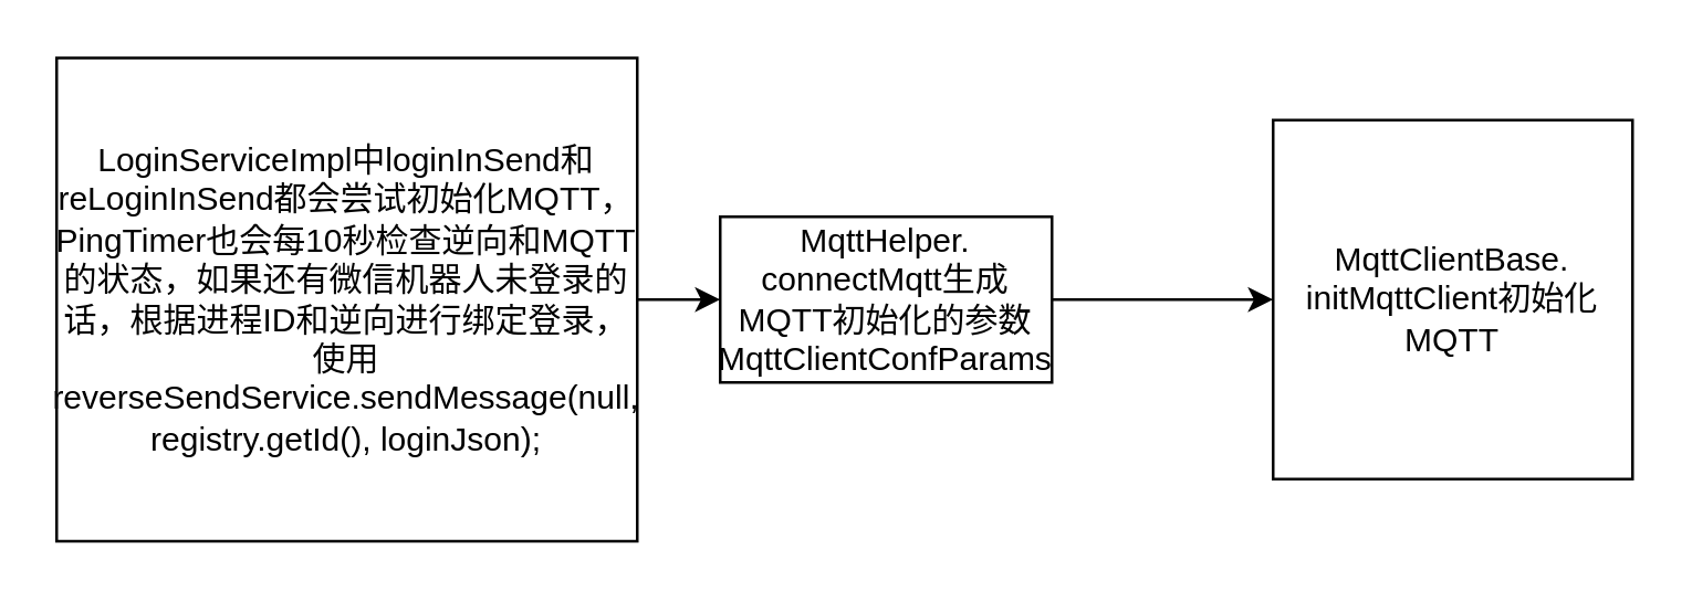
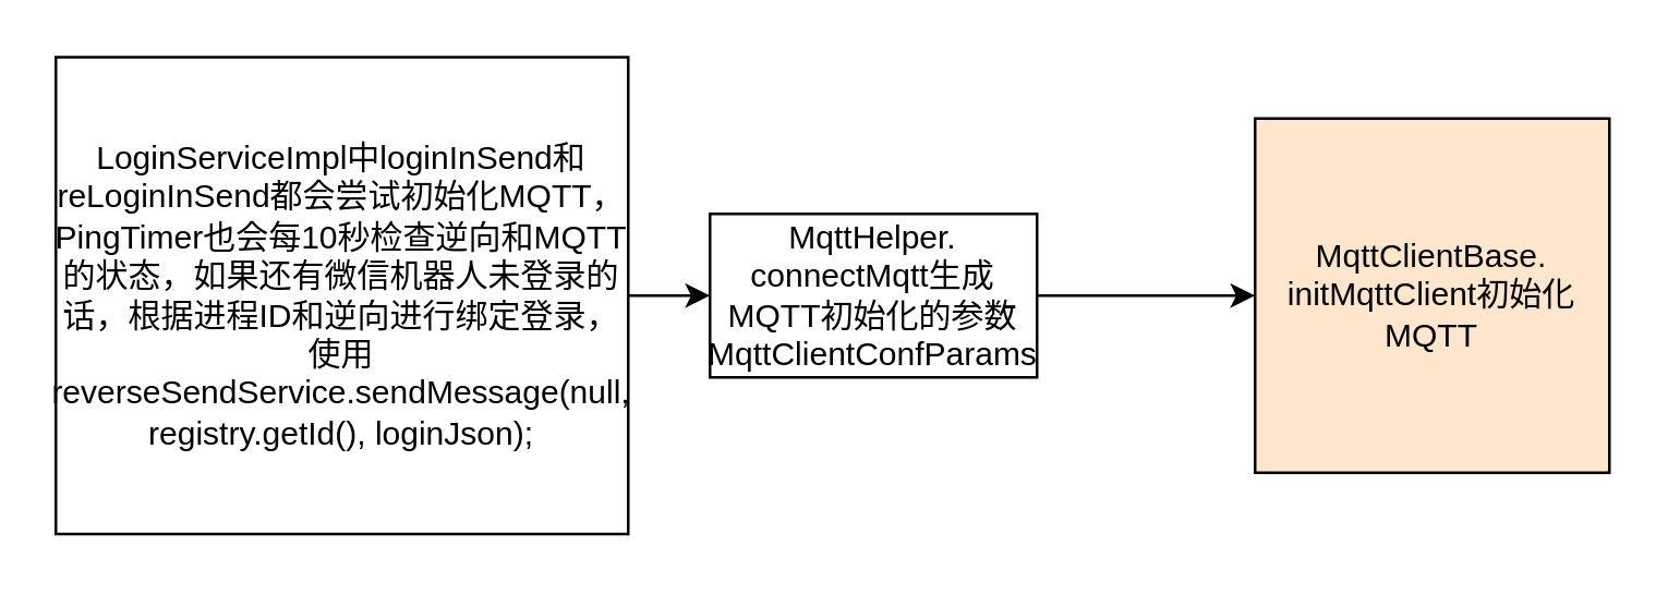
  <mxCell id="0" />
  <mxCell id="1" parent="0" />
- <mxCell id="2" value="MqttClientBase.&lt;br&gt;initMqttClient初始化MQTT" style="whiteSpace=wrap;html=1;aspect=fixed;" vertex="1" parent="1"><mxGeometry x="460" y="43" width="130" height="130" as="geometry" /></mxCell>
+ <mxCell id="2" value="MqttClientBase.&lt;br&gt;initMqttClient初始化MQTT" style="whiteSpace=wrap;html=1;aspect=fixed;fillColor=#ffe6cc;" vertex="1" parent="1"><mxGeometry x="460" y="43" width="130" height="130" as="geometry" /></mxCell>
  <mxCell id="3" value="" style="edgeStyle=orthogonalEdgeStyle;rounded=0;orthogonalLoop=1;jettySize=auto;html=1;" edge="1" parent="1" source="4"><mxGeometry relative="1" as="geometry"><mxPoint x="460" y="108" as="targetPoint" /></mxGeometry></mxCell>
  <mxCell id="4" value="MqttHelper.&lt;br&gt;connectMqtt生成MQTT初始化的参数MqttClientConfParams" style="rounded=0;whiteSpace=wrap;html=1;" vertex="1" parent="1"><mxGeometry x="260" y="78" width="120" height="60" as="geometry" /></mxCell>
  <mxCell id="5" value="" style="edgeStyle=orthogonalEdgeStyle;rounded=0;orthogonalLoop=1;jettySize=auto;html=1;" edge="1" parent="1" source="6" target="4"><mxGeometry relative="1" as="geometry" /></mxCell>
  <mxCell id="6" value="LoginServiceImpl中loginInSend和reLoginInSend都会尝试初始化MQTT，PingTimer也会每10秒检查逆向和MQTT的状态，如果还有微信机器人未登录的话，根据进程ID和逆向进行绑定登录，使用reverseSendService.sendMessage(null, registry.getId(), loginJson);" style="rounded=0;whiteSpace=wrap;html=1;" vertex="1" parent="1"><mxGeometry y="20.5" width="210" height="175" as="geometry" x="20" /></mxCell>
